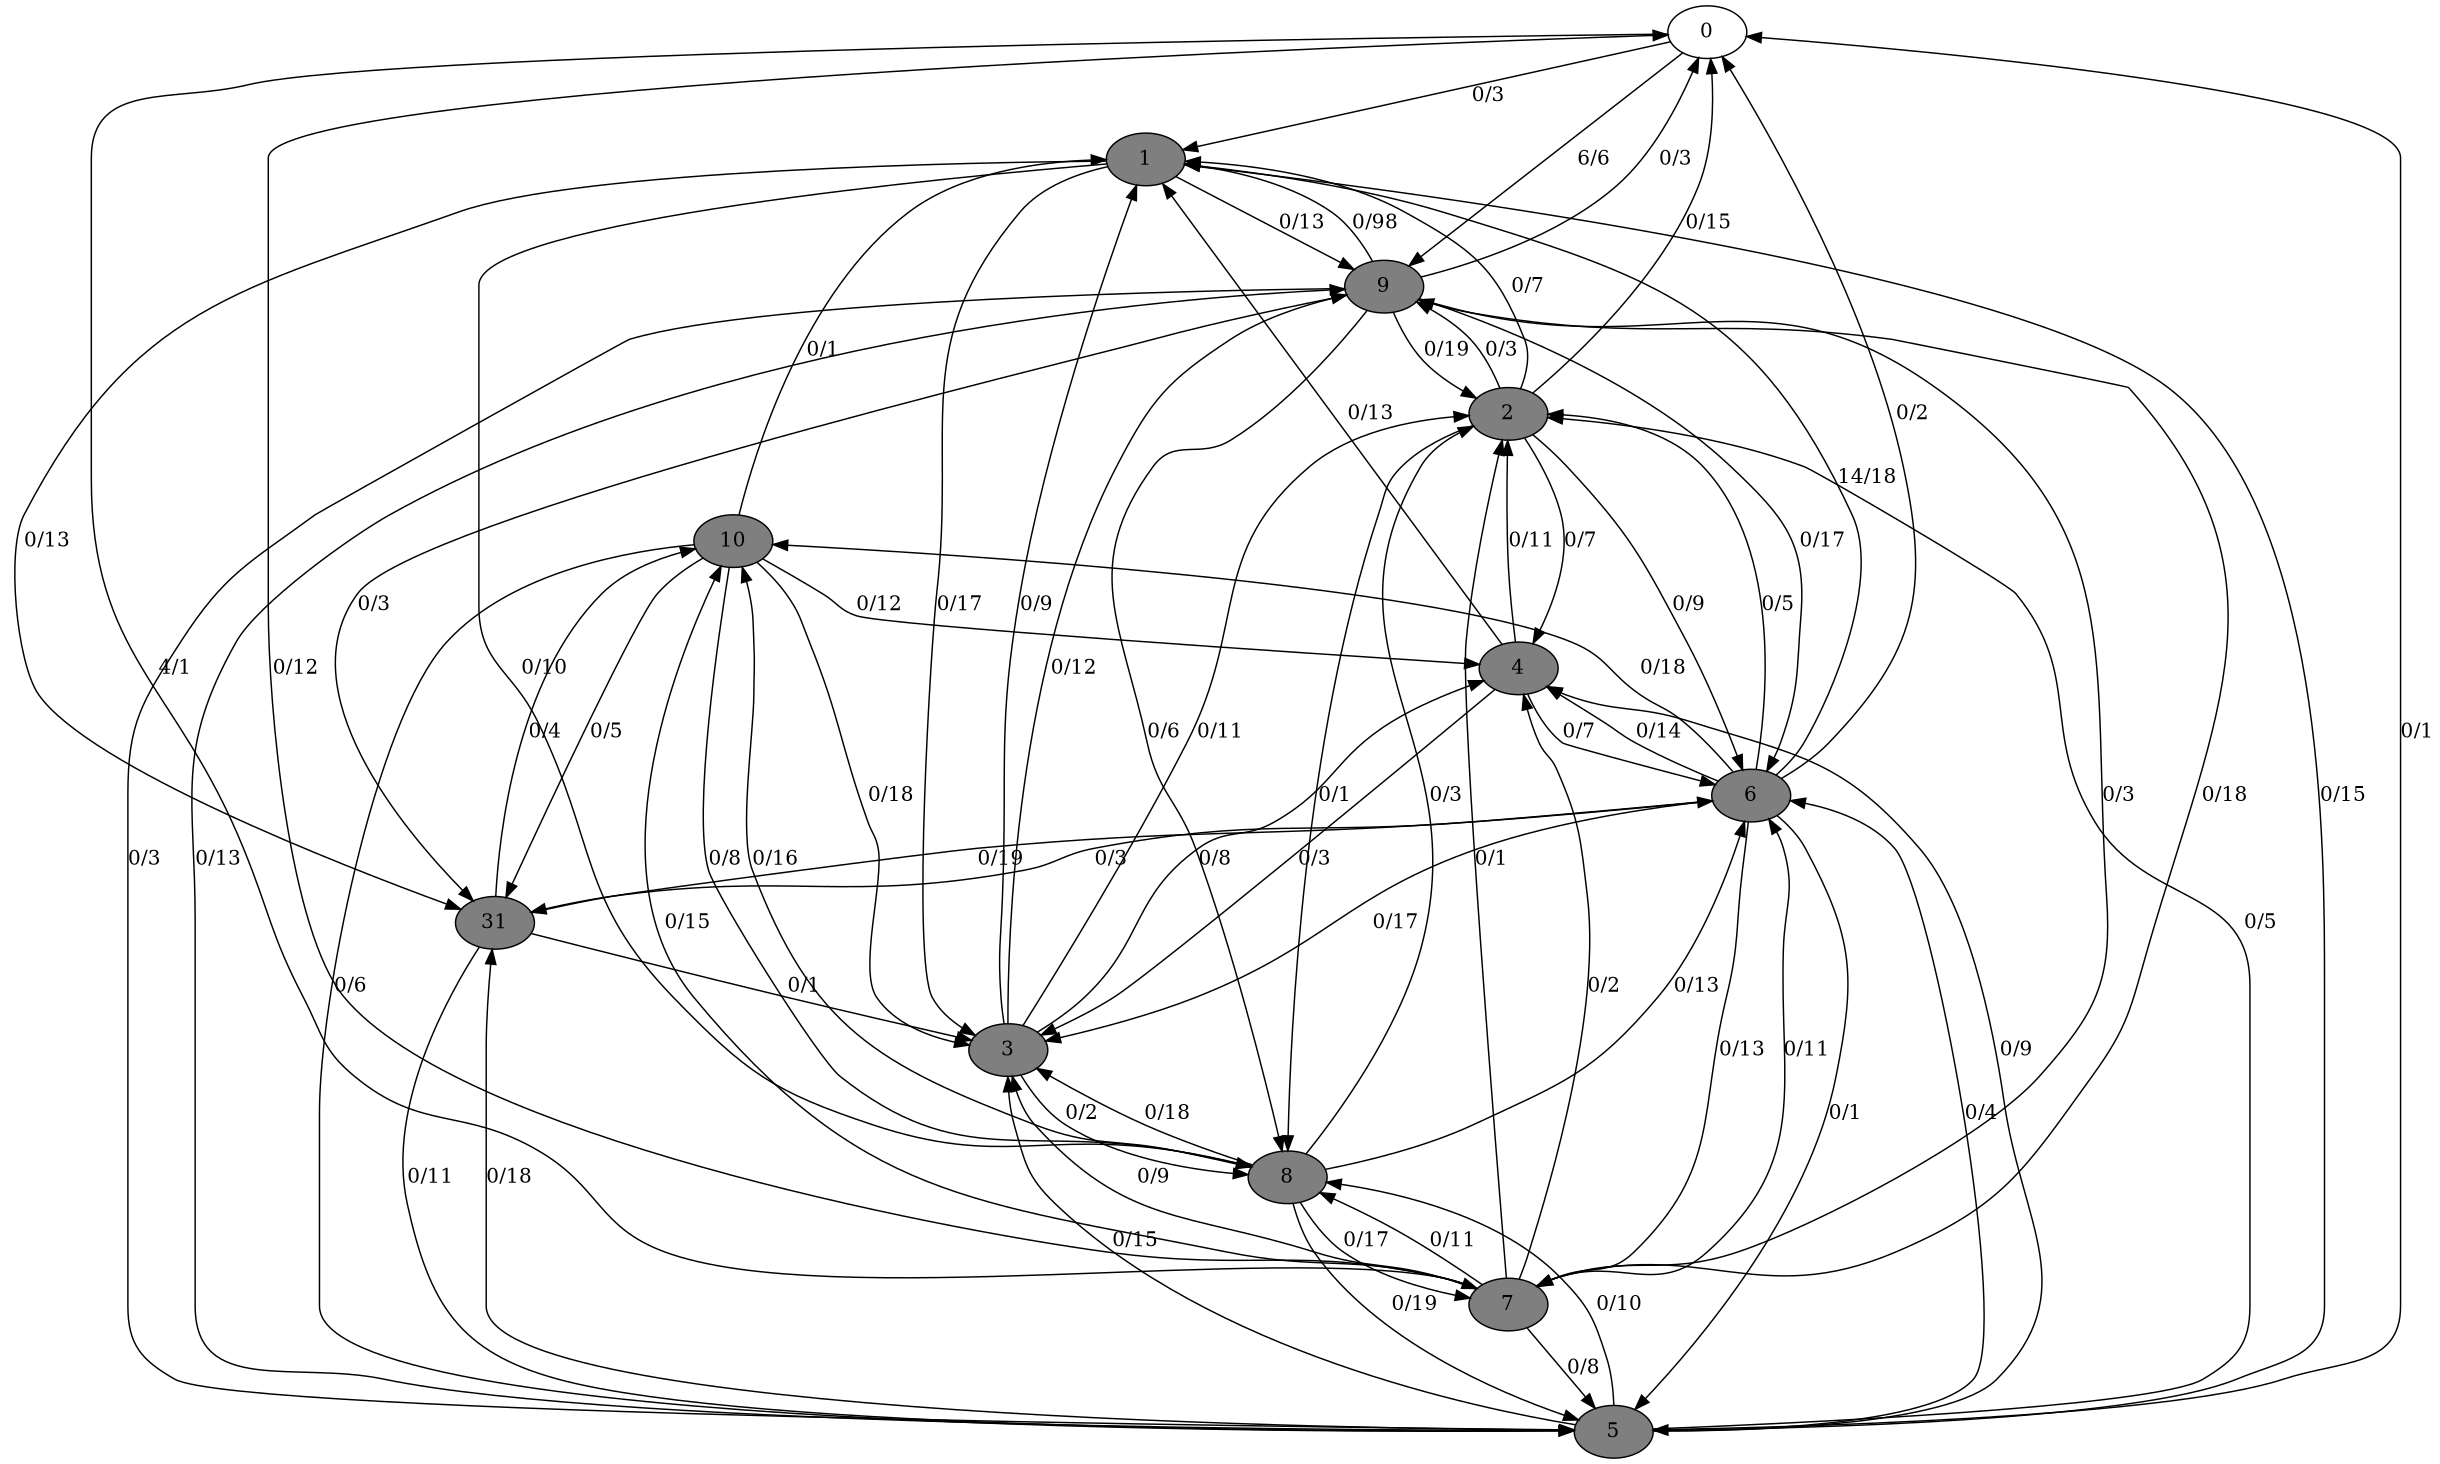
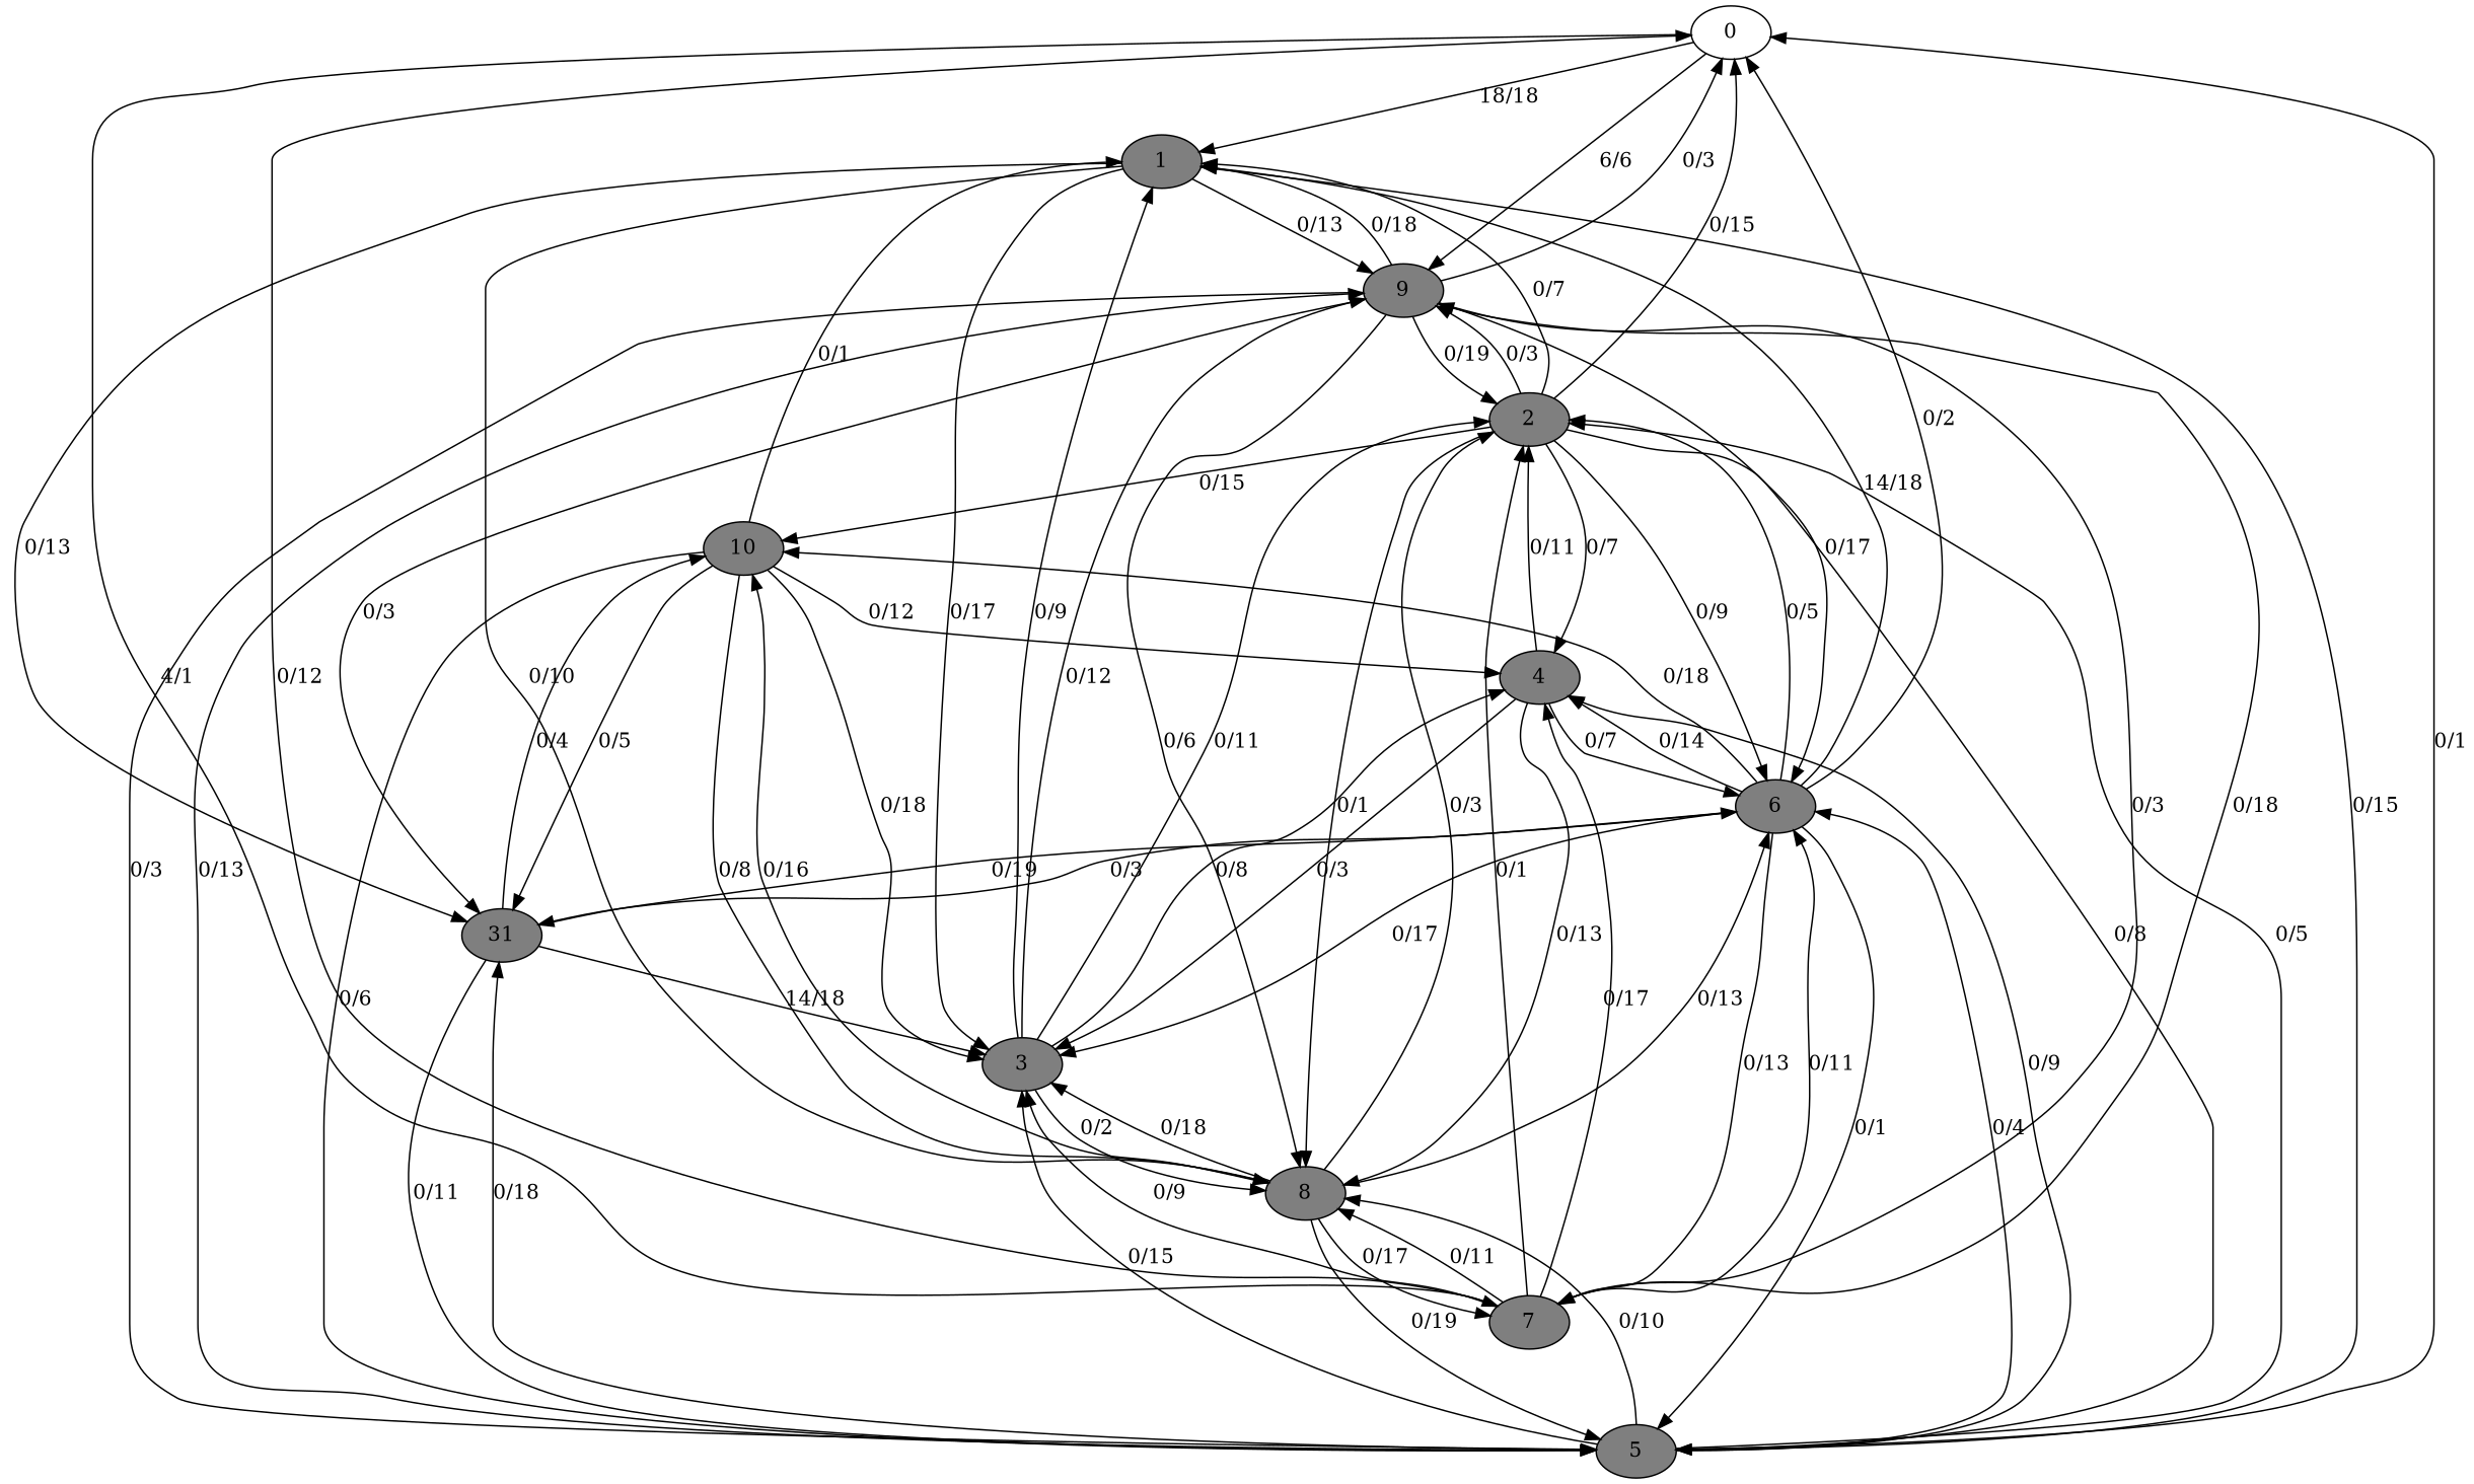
  digraph {
    node [fillcolor=grey50 style=filled]
    0 [fillcolor=grey100]
    1
    7
    9
    3
    5
    8
    n8 [label=31]
    6
    2
    4
    10
-   0 -> 1 [label="0/3"]
+   0 -> 1 [label="18/18"]
    0 -> 7 [label="4/1"]
    0 -> 9 [label="6/6"]
    1 -> 9 [label="0/13"]
    1 -> 3 [label="0/17"]
    1 -> 5 [label="0/15"]
    1 -> 8 [label="0/10"]
    1 -> n8 [label="0/13"]
    7 -> 0 [label="0/12"]
    7 -> 9 [label="0/18"]
    7 -> 3 [label="0/9"]
    7 -> 8 [label="0/11"]
    7 -> 6 [label="0/11"]
    7 -> 2 [label="0/1"]
-   7 -> 4 [label="0/2"]
+   7 -> 4 [label="0/17"]
    9 -> 0 [label="0/3"]
-   9 -> 1 [label="0/98"]
+   9 -> 1 [label="0/18"]
    9 -> 7 [label="0/3"]
    9 -> 5 [label="0/3"]
    9 -> 8 [label="0/6"]
    9 -> n8 [label="0/3"]
    9 -> 6 [label="0/17"]
    9 -> 2 [label="0/19"]
    3 -> 1 [label="0/9"]
    3 -> 9 [label="0/12"]
    3 -> 8 [label="0/2"]
    3 -> 2 [label="0/11"]
    3 -> 4 [label="0/8"]
    5 -> 0 [label="0/1"]
    5 -> 9 [label="0/13"]
    5 -> 3 [label="0/15"]
    5 -> 8 [label="0/10"]
    5 -> n8 [label="0/18"]
    5 -> 6 [label="0/4"]
    5 -> 2 [label="0/5"]
    5 -> 4 [label="0/9"]
    8 -> 7 [label="0/17"]
    8 -> 3 [label="0/18"]
    8 -> 5 [label="0/19"]
    8 -> 6 [label="0/13"]
    8 -> 2 [label="0/3"]
    8 -> 10 [label="0/16"]
-   n8 -> 3 [label="0/1"]
+   n8 -> 3 [label="14/18"]
    n8 -> 5 [label="0/11"]
    n8 -> 6 [label="0/19"]
    n8 -> 10 [label="0/4"]
    6 -> 0 [label="0/2"]
    6 -> 1 [label="14/18"]
    6 -> 7 [label="0/13"]
    6 -> 3 [label="0/17"]
    6 -> 5 [label="0/1"]
    6 -> n8 [label="0/3"]
    6 -> 2 [label="0/5"]
    6 -> 4 [label="0/14"]
    6 -> 10 [label="0/18"]
    2 -> 0 [label="0/15"]
    2 -> 1 [label="0/7"]
    2 -> 9 [label="0/3"]
-   7 -> 5 [label="0/8"]
+   2 -> 5 [label="0/8"]
    2 -> 8 [label="0/1"]
    2 -> 6 [label="0/9"]
    2 -> 4 [label="0/7"]
-   7 -> 10 [label="0/15"]
+   2 -> 10 [label="0/15"]
    4 -> 3 [label="0/3"]
-   4 -> 1 [label="0/13"]
+   4 -> 8 [label="0/13"]
    4 -> 6 [label="0/7"]
    4 -> 2 [label="0/11"]
    10 -> 1 [label="0/1"]
    10 -> 3 [label="0/18"]
    10 -> 5 [label="0/6"]
    10 -> 8 [label="0/8"]
    10 -> n8 [label="0/5"]
    10 -> 4 [label="0/12"]
  }
